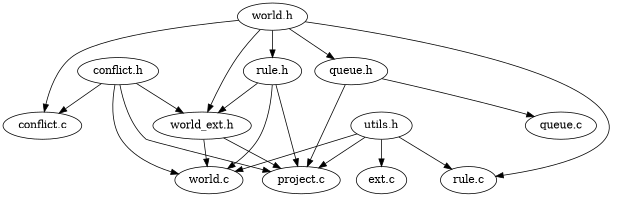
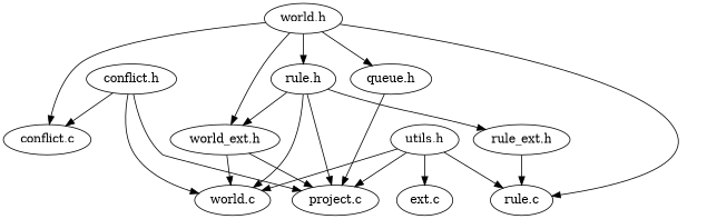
  digraph {
    clusterrank=local
    fontname=Helvetica
    fontsize=16
    "world.h"
    "conflict.c"
    "rule.h"
    "world_ext.h"
    "queue.h"
    "rule.c"
    "world.c"
    "project.c"
-   "queue.c"
+   "rule_ext.h"
    "utils.h"
    n12 [label="ext.c"]
    "conflict.h"
    "world.h" -> "conflict.c"
    "world.h" -> "rule.h"
    "world.h" -> "world_ext.h"
    "world.h" -> "queue.h"
    "world.h" -> "rule.c"
    "rule.h" -> "world_ext.h"
    "rule.h" -> "world.c"
    "rule.h" -> "project.c"
+   "rule.h" -> "rule_ext.h"
    "world_ext.h" -> "world.c"
    "world_ext.h" -> "project.c"
    "queue.h" -> "project.c"
-   "queue.h" -> "queue.c"
+   "rule_ext.h" -> "rule.c"
    "utils.h" -> "rule.c"
    "utils.h" -> "world.c"
    "utils.h" -> "project.c"
    "utils.h" -> n12
    "conflict.h" -> "conflict.c"
-   "conflict.h" -> "world_ext.h"
    "conflict.h" -> "world.c"
    "conflict.h" -> "project.c"
  }
